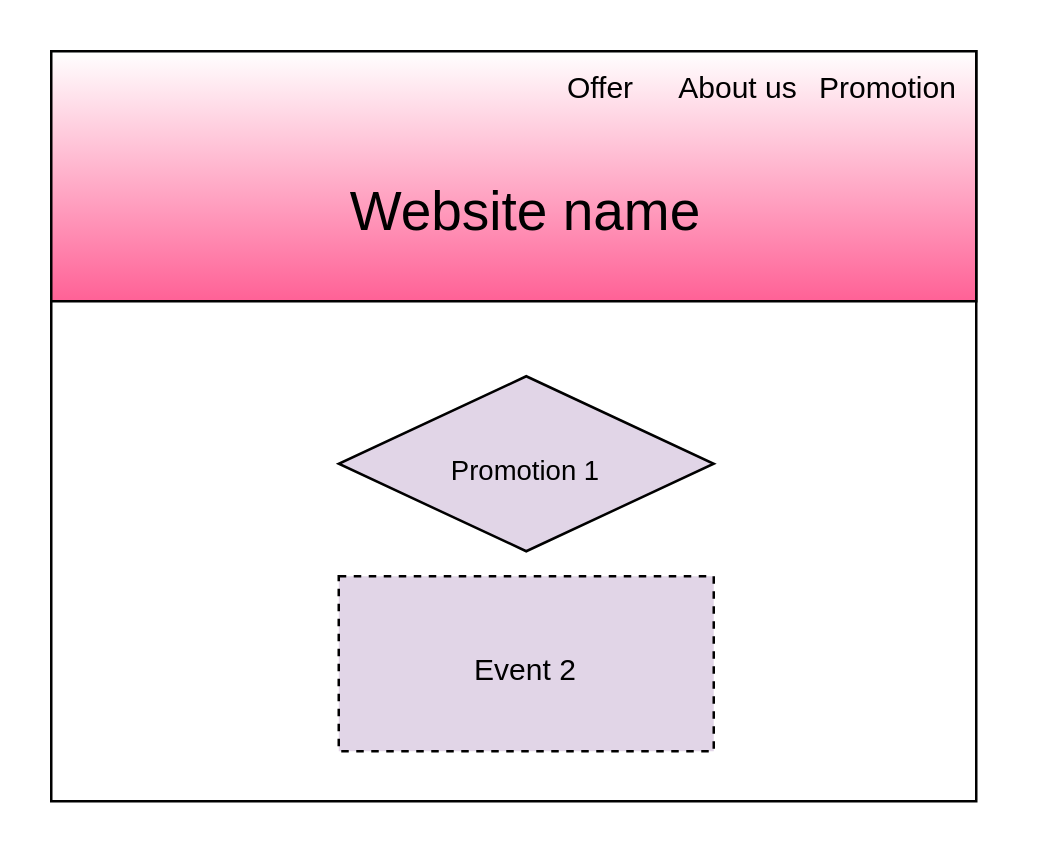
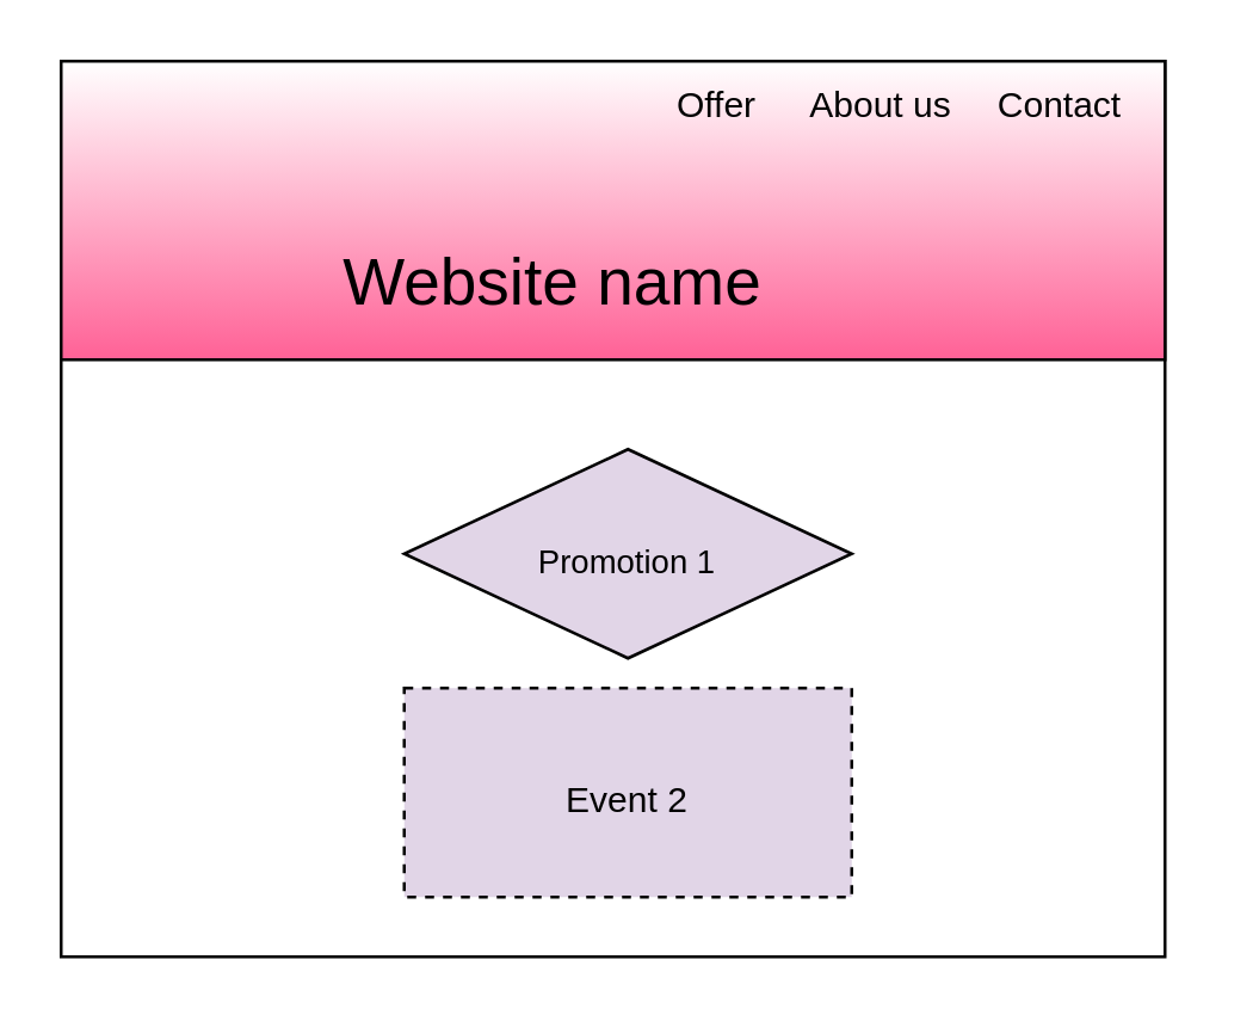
  <mxCell id="0" />
  <mxCell id="1" parent="0" />
  <mxCell id="2" value="" style="rounded=0;whiteSpace=wrap;html=1;" vertex="1" parent="1"><mxGeometry x="20" y="20" width="370" height="300" as="geometry" /></mxCell>
  <mxCell id="3" value="" style="rounded=0;whiteSpace=wrap;html=1;gradientColor=#FF6196;" vertex="1" parent="1"><mxGeometry x="20" y="20" width="370" height="100" as="geometry" /></mxCell>
  <mxCell id="4" value="Offer" style="text;html=1;strokeColor=none;fillColor=none;align=center;verticalAlign=middle;whiteSpace=wrap;rounded=0;" vertex="1" parent="1"><mxGeometry x="210" y="20" width="60" height="30" as="geometry" /></mxCell>
  <mxCell id="5" value="About us" style="text;html=1;strokeColor=none;fillColor=none;align=center;verticalAlign=middle;whiteSpace=wrap;rounded=0;" vertex="1" parent="1"><mxGeometry x="250" y="20" width="90" height="30" as="geometry" /></mxCell>
- <mxCell id="6" value="Promotion" style="text;html=1;strokeColor=none;fillColor=none;align=center;verticalAlign=middle;whiteSpace=wrap;rounded=0;" vertex="1" parent="1"><mxGeometry x="310" y="20" width="90" height="30" as="geometry" /></mxCell>
- <mxCell id="7" value="Website name" style="text;html=1;strokeColor=none;fillColor=none;align=center;verticalAlign=middle;whiteSpace=wrap;rounded=0;fontSize=22;" vertex="1" parent="1"><mxGeometry x="116" y="70" width="188" height="30" as="geometry" /></mxCell>
+ <mxCell id="6" value="Contact" style="text;html=1;strokeColor=none;fillColor=none;align=center;verticalAlign=middle;whiteSpace=wrap;rounded=0;" vertex="1" parent="1"><mxGeometry x="310" y="20" width="90" height="30" as="geometry" /></mxCell>
+ <mxCell id="7" value="Website name" style="text;html=1;strokeColor=none;fillColor=none;align=center;verticalAlign=middle;whiteSpace=wrap;rounded=0;fontSize=22;" vertex="1" parent="1"><mxGeometry x="91" y="80" width="188" height="30" as="geometry" /></mxCell>
  <mxCell id="8" value="&lt;font style=&quot;font-size: 11px;&quot;&gt;Promotion 1&lt;br&gt;&lt;/font&gt;" style="rhombus;whiteSpace=wrap;html=1;fontSize=22;gradientColor=none;fillColor=#E1D5E7;" vertex="1" parent="1"><mxGeometry x="135" y="150" width="150" height="70" as="geometry" /></mxCell>
  <mxCell id="9" value="&lt;font style=&quot;font-size: 12px;&quot;&gt;Event 2&lt;/font&gt;" style="rounded=0;whiteSpace=wrap;html=1;fontSize=22;gradientColor=none;fillColor=#E1D5E7;dashed=1;" vertex="1" parent="1"><mxGeometry x="135" y="230" width="150" height="70" as="geometry" /></mxCell>
